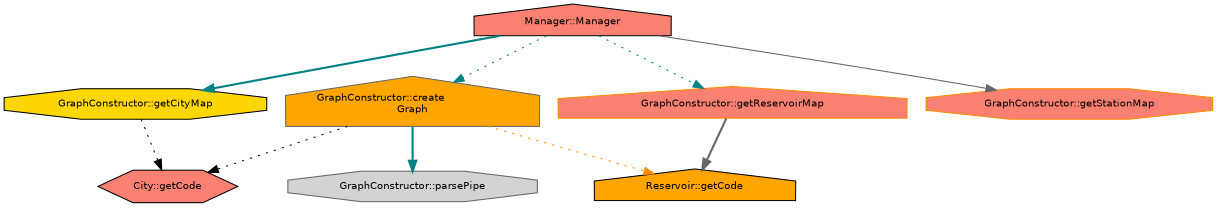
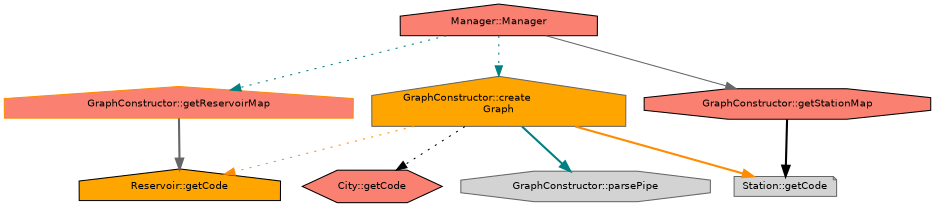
  digraph {
    rankdir=TB
    node [color=black fillcolor=salmon fontname=Helvetica fontsize=10 shape=house style=filled]
    edge [color=teal fontname=Helvetica fontsize=10 labelfontname=Helvetica labelfontsize=10 style=dotted]
    n1 [fontcolor=black height=0.2 label="Manager::Manager" width=0.4]
    n2 [color=gray40 fillcolor=orange height=0.2 label="GraphConstructor::create\lGraph" width=0.4]
-   n3 [fillcolor=gold height=0.2 label="GraphConstructor::getCityMap" shape=octagon width=0.4]
    n4 [color=darkorange height=0.2 label="GraphConstructor::getReservoirMap" width=0.4]
-   n5 [color=darkorange height=0.2 label="GraphConstructor::getStationMap" shape=octagon width=0.4]
+   n5 [height=0.2 label="GraphConstructor::getStationMap" shape=octagon width=0.4]
    n6 [height=0.2 label="City::getCode" shape=hexagon width=0.4]
    n7 [fillcolor=orange height=0.2 label="Reservoir::getCode" width=0.4]
+   n8 [color=gray40 fillcolor=lightgrey height=0.2 label="Station::getCode" shape=note width=0.4]
    n9 [color=gray40 fillcolor=lightgrey height=0.2 label="GraphConstructor::parsePipe" shape=octagon width=0.4]
    n1 -> n2
-   n1 -> n3 [style=bold]
    n1 -> n4
    n1 -> n5 [color=gray40 style=solid]
    n2 -> n6 [color=black]
    n2 -> n7 [color=darkorange]
+   n2 -> n8 [color=darkorange style=bold]
    n2 -> n9 [style=bold]
-   n3 -> n6 [color=black]
    n4 -> n7 [color=gray40 style=bold]
+   n5 -> n8 [color=black style=bold]
  }
